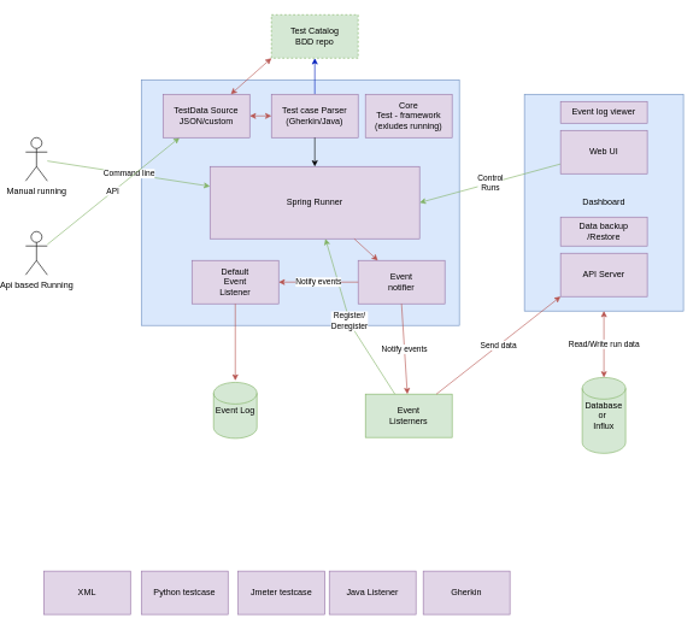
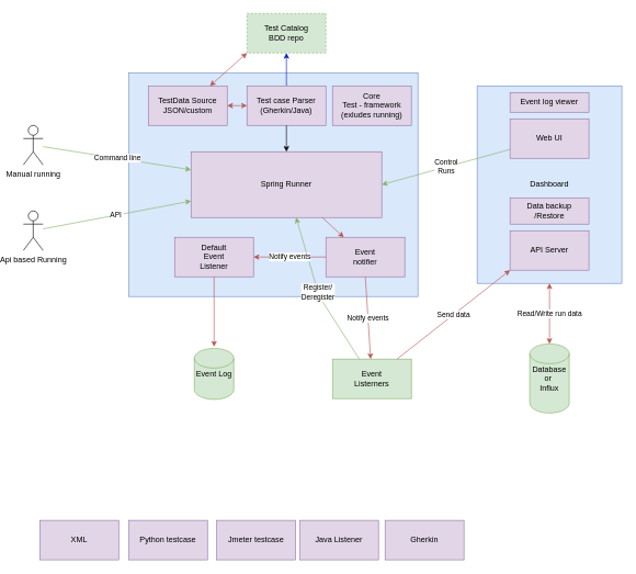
  <mxCell id="0" />
  <mxCell id="1" parent="0" />
  <mxCell id="2" value="Framework" style="rounded=0;whiteSpace=wrap;html=1;fillColor=#dae8fc;strokeColor=#6c8ebf;" parent="1" vertex="1"><mxGeometry x="180" y="110" width="440" height="340" as="geometry" /></mxCell>
  <mxCell id="3" value="Core&lt;br&gt;Test - framework&lt;br&gt;(exludes running)" style="rounded=0;whiteSpace=wrap;html=1;fillColor=#e1d5e7;strokeColor=#9673a6;" parent="1" vertex="1"><mxGeometry x="490" y="130" width="120" height="60" as="geometry" /></mxCell>
  <mxCell id="4" value="Spring Runner" style="rounded=0;whiteSpace=wrap;html=1;fillColor=#e1d5e7;strokeColor=#9673a6;" parent="1" vertex="1"><mxGeometry x="275" y="230" width="290" height="100" as="geometry" /></mxCell>
  <mxCell id="5" value="Manual running" style="shape=umlActor;verticalLabelPosition=bottom;verticalAlign=top;html=1;outlineConnect=0;" parent="1" vertex="1"><mxGeometry x="20" y="190" width="30" height="60" as="geometry" /></mxCell>
  <mxCell id="6" value="Command line" style="endArrow=classic;html=1;fillColor=#d5e8d4;strokeColor=#82b366;" parent="1" source="5" target="4" edge="1"><mxGeometry width="50" height="50" relative="1" as="geometry"><mxPoint x="70" y="310" as="sourcePoint" /><mxPoint x="120" y="260" as="targetPoint" /></mxGeometry></mxCell>
  <mxCell id="7" value="Api based Running" style="shape=umlActor;verticalLabelPosition=bottom;verticalAlign=top;html=1;outlineConnect=0;" parent="1" vertex="1"><mxGeometry x="20" y="320" width="30" height="60" as="geometry" /></mxCell>
- <mxCell id="8" value="API&amp;nbsp;" style="endArrow=classic;html=1;fillColor=#d5e8d4;strokeColor=#82b366;" parent="1" source="7" target="35" edge="1"><mxGeometry width="50" height="50" relative="1" as="geometry"><mxPoint x="60" y="311.233" as="sourcePoint" /><mxPoint x="265" y="328.082" as="targetPoint" /></mxGeometry></mxCell>
+ <mxCell id="8" value="API&amp;nbsp;" style="endArrow=classic;html=1;entryX=0;entryY=0.75;entryDx=0;entryDy=0;fillColor=#d5e8d4;strokeColor=#82b366;" parent="1" source="7" target="4" edge="1"><mxGeometry width="50" height="50" relative="1" as="geometry"><mxPoint x="60" y="311.233" as="sourcePoint" /><mxPoint x="265" y="328.082" as="targetPoint" /></mxGeometry></mxCell>
  <mxCell id="9" value="Dashboard" style="rounded=0;whiteSpace=wrap;html=1;fillColor=#dae8fc;strokeColor=#6c8ebf;" parent="1" vertex="1"><mxGeometry x="710" y="130" width="220" height="300" as="geometry" /></mxCell>
  <mxCell id="10" value="Database&lt;br&gt;or&amp;nbsp;&lt;br&gt;Influx" style="shape=cylinder2;whiteSpace=wrap;html=1;boundedLbl=1;backgroundOutline=1;size=15;fillColor=#d5e8d4;strokeColor=#82b366;" parent="1" vertex="1"><mxGeometry x="790" y="522" width="60" height="105" as="geometry" /></mxCell>
  <mxCell id="11" value="Read/Write run data" style="endArrow=classic;startArrow=classic;html=1;fillColor=#f8cecc;strokeColor=#b85450;" parent="1" source="10" target="9" edge="1"><mxGeometry width="50" height="50" relative="1" as="geometry"><mxPoint x="650" y="490" as="sourcePoint" /><mxPoint x="700" y="440" as="targetPoint" /></mxGeometry></mxCell>
  <mxCell id="12" value="Control&lt;br&gt;Runs" style="endArrow=classic;html=1;entryX=1;entryY=0.5;entryDx=0;entryDy=0;fillColor=#d5e8d4;strokeColor=#82b366;" parent="1" target="4" edge="1" source="28"><mxGeometry width="50" height="50" relative="1" as="geometry"><mxPoint x="710" y="300" as="sourcePoint" /><mxPoint x="860" y="480" as="targetPoint" /></mxGeometry></mxCell>
  <mxCell id="13" style="edgeStyle=orthogonalEdgeStyle;rounded=0;orthogonalLoop=1;jettySize=auto;html=1;entryX=0.5;entryY=1;entryDx=0;entryDy=0;fillColor=#0050ef;strokeColor=#001DBC;" edge="1" parent="1" source="14" target="34"><mxGeometry relative="1" as="geometry" /></mxCell>
  <mxCell id="14" value="Test case&amp;nbsp;Parser (Gherkin/Java)" style="rounded=0;whiteSpace=wrap;html=1;fillColor=#e1d5e7;strokeColor=#9673a6;" parent="1" vertex="1"><mxGeometry x="360" y="130" width="120" height="60" as="geometry" /></mxCell>
  <mxCell id="15" value="Gherkin" style="rounded=0;whiteSpace=wrap;html=1;fillColor=#e1d5e7;strokeColor=#9673a6;" parent="1" vertex="1"><mxGeometry x="570" y="790" width="120" height="60" as="geometry" /></mxCell>
  <mxCell id="16" value="XML" style="rounded=0;whiteSpace=wrap;html=1;fillColor=#e1d5e7;strokeColor=#9673a6;" parent="1" vertex="1"><mxGeometry x="45" y="790" width="120" height="60" as="geometry" /></mxCell>
  <mxCell id="17" value="Java Listener" style="rounded=0;whiteSpace=wrap;html=1;fillColor=#e1d5e7;strokeColor=#9673a6;" parent="1" vertex="1"><mxGeometry x="440" y="790" width="120" height="60" as="geometry" /></mxCell>
  <mxCell id="18" value="Python testcase" style="rounded=0;whiteSpace=wrap;html=1;fillColor=#e1d5e7;strokeColor=#9673a6;" parent="1" vertex="1"><mxGeometry x="180" y="790" width="120" height="60" as="geometry" /></mxCell>
  <mxCell id="19" value="Jmeter testcase" style="rounded=0;whiteSpace=wrap;html=1;fillColor=#e1d5e7;strokeColor=#9673a6;" parent="1" vertex="1"><mxGeometry x="314" y="790" width="120" height="60" as="geometry" /></mxCell>
  <mxCell id="20" value="Event&lt;br&gt;notifier" style="rounded=0;whiteSpace=wrap;html=1;fillColor=#e1d5e7;strokeColor=#9673a6;" vertex="1" parent="1"><mxGeometry x="480" y="360" width="120" height="60" as="geometry" /></mxCell>
  <mxCell id="21" value="Event&lt;br&gt;Listerners" style="rounded=0;whiteSpace=wrap;html=1;fillColor=#d5e8d4;strokeColor=#82b366;" vertex="1" parent="1"><mxGeometry x="490" y="545" width="120" height="60" as="geometry" /></mxCell>
  <mxCell id="22" value="Register/&lt;br&gt;Deregister" style="endArrow=classic;html=1;fillColor=#d5e8d4;strokeColor=#82b366;" edge="1" parent="1" source="21" target="4"><mxGeometry width="50" height="50" relative="1" as="geometry"><mxPoint x="370" y="490" as="sourcePoint" /><mxPoint x="420" y="440" as="targetPoint" /><Array as="points"><mxPoint x="470" y="450" /></Array></mxGeometry></mxCell>
  <mxCell id="23" value="Send data" style="endArrow=classic;html=1;fillColor=#f8cecc;strokeColor=#b85450;entryX=0;entryY=1;entryDx=0;entryDy=0;" edge="1" parent="1" source="21" target="27"><mxGeometry width="50" height="50" relative="1" as="geometry"><mxPoint x="690" y="480" as="sourcePoint" /><mxPoint x="740" y="430" as="targetPoint" /></mxGeometry></mxCell>
  <mxCell id="24" value="Notify events" style="endArrow=classic;html=1;exitX=0.5;exitY=1;exitDx=0;exitDy=0;fillColor=#f8cecc;strokeColor=#b85450;" edge="1" parent="1" source="20" target="21"><mxGeometry width="50" height="50" relative="1" as="geometry"><mxPoint x="710" y="570" as="sourcePoint" /><mxPoint x="760" y="520" as="targetPoint" /></mxGeometry></mxCell>
  <mxCell id="25" value="Default&lt;br&gt;Event&lt;br&gt;Listener" style="rounded=0;whiteSpace=wrap;html=1;fillColor=#e1d5e7;strokeColor=#9673a6;" vertex="1" parent="1"><mxGeometry x="250" y="360" width="120" height="60" as="geometry" /></mxCell>
  <mxCell id="26" value="Notify events" style="endArrow=classic;html=1;exitX=0;exitY=0.5;exitDx=0;exitDy=0;entryX=1;entryY=0.5;entryDx=0;entryDy=0;fillColor=#f8cecc;strokeColor=#b85450;" edge="1" parent="1" source="20" target="25"><mxGeometry width="50" height="50" relative="1" as="geometry"><mxPoint x="550" y="420" as="sourcePoint" /><mxPoint x="573.333" y="525" as="targetPoint" /></mxGeometry></mxCell>
  <mxCell id="27" value="API Server" style="rounded=0;whiteSpace=wrap;html=1;fillColor=#e1d5e7;strokeColor=#9673a6;" vertex="1" parent="1"><mxGeometry x="760" y="350" width="120" height="60" as="geometry" /></mxCell>
  <mxCell id="28" value="Web UI" style="rounded=0;whiteSpace=wrap;html=1;fillColor=#e1d5e7;strokeColor=#9673a6;" vertex="1" parent="1"><mxGeometry x="760" y="180" width="120" height="60" as="geometry" /></mxCell>
  <mxCell id="29" value="Event Log" style="shape=cylinder2;whiteSpace=wrap;html=1;boundedLbl=1;backgroundOutline=1;size=15;fillColor=#d5e8d4;strokeColor=#82b366;" vertex="1" parent="1"><mxGeometry x="280" y="528.75" width="60" height="77.5" as="geometry" /></mxCell>
  <mxCell id="30" value="" style="endArrow=classic;html=1;entryX=0.5;entryY=-0.032;entryDx=0;entryDy=0;entryPerimeter=0;fillColor=#f8cecc;strokeColor=#b85450;" edge="1" parent="1" source="25" target="29"><mxGeometry width="50" height="50" relative="1" as="geometry"><mxPoint x="230" y="520" as="sourcePoint" /><mxPoint x="280" y="470" as="targetPoint" /></mxGeometry></mxCell>
  <mxCell id="31" value="Data backup&lt;br&gt;/Restore" style="rounded=0;whiteSpace=wrap;html=1;fillColor=#e1d5e7;strokeColor=#9673a6;" vertex="1" parent="1"><mxGeometry x="760" y="300" width="120" height="40" as="geometry" /></mxCell>
  <mxCell id="32" value="" style="endArrow=classic;html=1;fillColor=#f8cecc;strokeColor=#b85450;" edge="1" parent="1" source="4" target="20"><mxGeometry width="50" height="50" relative="1" as="geometry"><mxPoint x="500" y="390" as="sourcePoint" /><mxPoint x="550" y="340" as="targetPoint" /></mxGeometry></mxCell>
  <mxCell id="33" value="Event log viewer" style="rounded=0;whiteSpace=wrap;html=1;fillColor=#e1d5e7;strokeColor=#9673a6;" vertex="1" parent="1"><mxGeometry x="760" y="140" width="120" height="30" as="geometry" /></mxCell>
  <mxCell id="34" value="Test Catalog&lt;br&gt;BDD repo" style="rounded=0;whiteSpace=wrap;html=1;fillColor=#d5e8d4;strokeColor=#82b366;dashed=1;" vertex="1" parent="1"><mxGeometry x="360" y="20" width="120" height="60" as="geometry" /></mxCell>
  <mxCell id="35" value="TestData Source&lt;br&gt;JSON/custom" style="rounded=0;whiteSpace=wrap;html=1;fillColor=#e1d5e7;strokeColor=#9673a6;" vertex="1" parent="1"><mxGeometry x="210" y="130" width="120" height="60" as="geometry" /></mxCell>
  <mxCell id="36" value="" style="endArrow=classic;html=1;" edge="1" parent="1" source="14" target="4"><mxGeometry width="50" height="50" relative="1" as="geometry"><mxPoint x="330" y="250" as="sourcePoint" /><mxPoint x="380" y="200" as="targetPoint" /></mxGeometry></mxCell>
  <mxCell id="37" value="" style="endArrow=classic;startArrow=classic;html=1;exitX=1;exitY=0.5;exitDx=0;exitDy=0;entryX=0;entryY=0.5;entryDx=0;entryDy=0;entryPerimeter=0;fillColor=#f8cecc;strokeColor=#b85450;" edge="1" parent="1" source="35" target="14"><mxGeometry width="50" height="50" relative="1" as="geometry"><mxPoint x="360" y="220" as="sourcePoint" /><mxPoint x="410" y="170" as="targetPoint" /></mxGeometry></mxCell>
  <mxCell id="38" value="" style="endArrow=classic;startArrow=classic;html=1;entryX=0;entryY=1;entryDx=0;entryDy=0;fillColor=#f8cecc;strokeColor=#b85450;" edge="1" parent="1" source="35" target="34"><mxGeometry width="50" height="50" relative="1" as="geometry"><mxPoint x="540" y="310" as="sourcePoint" /><mxPoint x="590" y="260" as="targetPoint" /></mxGeometry></mxCell>
